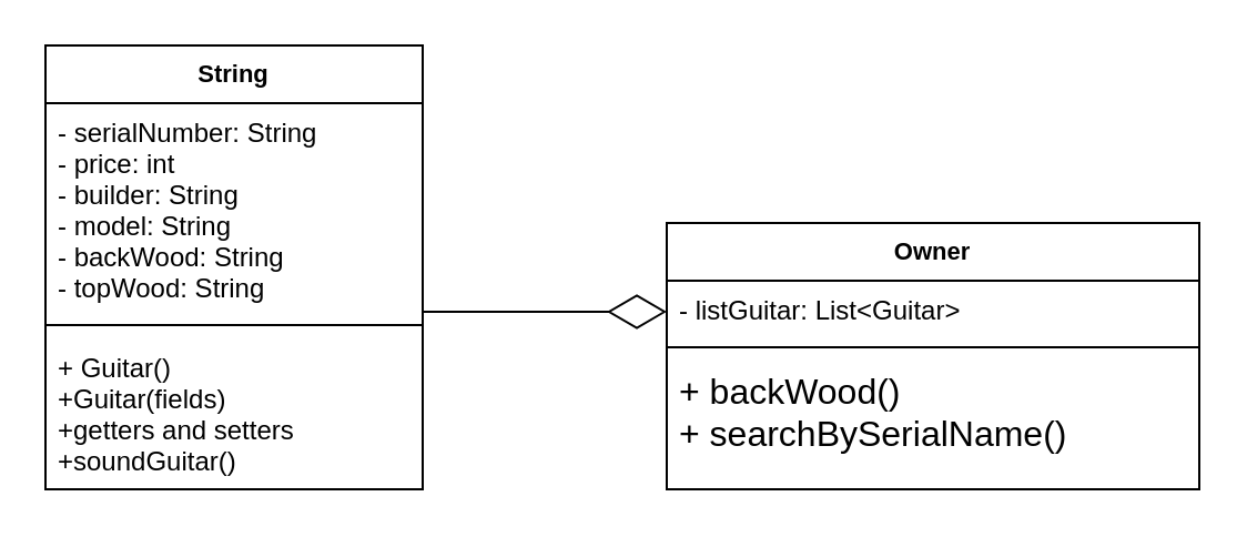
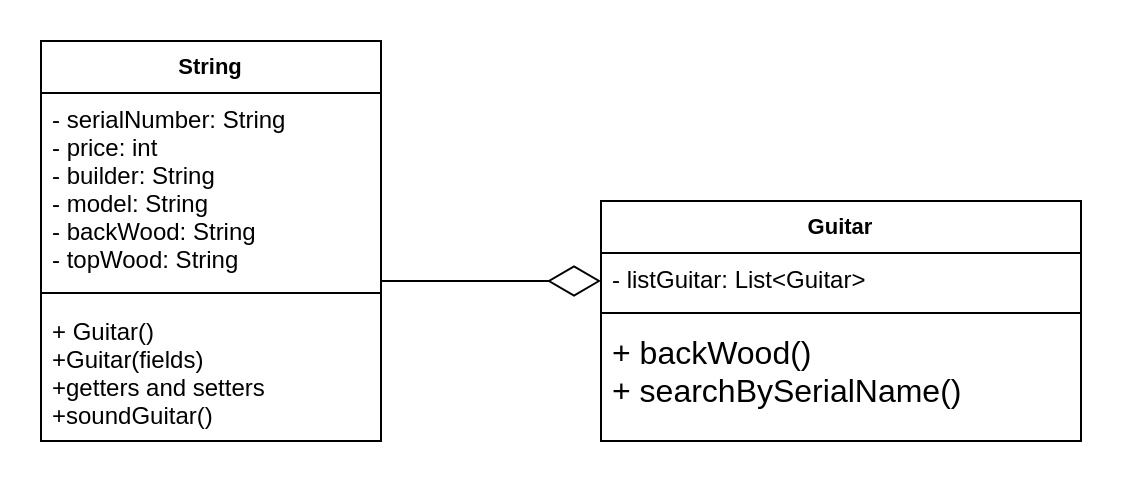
  <mxCell id="0" />
  <mxCell id="1" parent="0" />
  <mxCell id="2" value="" style="endArrow=none;html=1;" edge="1" parent="1"><mxGeometry width="50" height="50" relative="1" as="geometry"><mxPoint x="70" y="80" as="sourcePoint" /><mxPoint x="70" y="80" as="targetPoint" /></mxGeometry></mxCell>
  <mxCell id="3" value="String" style="swimlane;fontStyle=1;align=center;verticalAlign=top;childLayout=stackLayout;horizontal=1;startSize=26;horizontalStack=0;resizeParent=1;resizeParentMax=0;resizeLast=0;collapsible=1;marginBottom=0;fontSize=11;" vertex="1" parent="1"><mxGeometry x="20" y="20" width="170" height="200" as="geometry" /></mxCell>
  <mxCell id="4" value="- serialNumber: String &#10;- price: int &#10;- builder: String&#10;- model: String&#10;- backWood: String&#10;- topWood: String" style="text;strokeColor=none;fillColor=none;align=left;verticalAlign=top;spacingLeft=4;spacingRight=4;overflow=hidden;rotatable=0;points=[[0,0.5],[1,0.5]];portConstraint=eastwest;" vertex="1" parent="3"><mxGeometry y="26" width="170" height="94" as="geometry" /></mxCell>
  <mxCell id="5" value="" style="line;strokeWidth=1;fillColor=none;align=left;verticalAlign=middle;spacingTop=-1;spacingLeft=3;spacingRight=3;rotatable=0;labelPosition=right;points=[];portConstraint=eastwest;" vertex="1" parent="3"><mxGeometry y="120" width="170" height="12" as="geometry" /></mxCell>
  <mxCell id="6" value="+ Guitar()&#10;+Guitar(fields)&#10;+getters and setters&#10;+soundGuitar()" style="text;strokeColor=none;fillColor=none;align=left;verticalAlign=top;spacingLeft=4;spacingRight=4;overflow=hidden;rotatable=0;points=[[0,0.5],[1,0.5]];portConstraint=eastwest;" vertex="1" parent="3"><mxGeometry y="132" width="170" height="68" as="geometry" /></mxCell>
- <mxCell id="7" value="Owner&#10;" style="swimlane;fontStyle=1;align=center;verticalAlign=top;childLayout=stackLayout;horizontal=1;startSize=26;horizontalStack=0;resizeParent=1;resizeParentMax=0;resizeLast=0;collapsible=1;marginBottom=0;fontSize=11;" vertex="1" parent="1"><mxGeometry x="300" y="100" width="240" height="120" as="geometry" /></mxCell>
+ <mxCell id="7" value="Guitar&#10;" style="swimlane;fontStyle=1;align=center;verticalAlign=top;childLayout=stackLayout;horizontal=1;startSize=26;horizontalStack=0;resizeParent=1;resizeParentMax=0;resizeLast=0;collapsible=1;marginBottom=0;fontSize=11;" vertex="1" parent="1"><mxGeometry x="300" y="100" width="240" height="120" as="geometry" /></mxCell>
  <mxCell id="8" value="- listGuitar: List&lt;Guitar&gt;" style="text;strokeColor=none;fillColor=none;align=left;verticalAlign=top;spacingLeft=4;spacingRight=4;overflow=hidden;rotatable=0;points=[[0,0.5],[1,0.5]];portConstraint=eastwest;" vertex="1" parent="7"><mxGeometry y="26" width="240" height="26" as="geometry" /></mxCell>
  <mxCell id="9" value="" style="line;strokeWidth=1;fillColor=none;align=left;verticalAlign=middle;spacingTop=-1;spacingLeft=3;spacingRight=3;rotatable=0;labelPosition=right;points=[];portConstraint=eastwest;" vertex="1" parent="7"><mxGeometry y="52" width="240" height="8" as="geometry" /></mxCell>
  <mxCell id="10" value="+ backWood()&#10;+ searchBySerialName()&#10;" style="text;strokeColor=none;fillColor=none;align=left;verticalAlign=top;spacingLeft=4;spacingRight=4;overflow=hidden;rotatable=0;points=[[0,0.5],[1,0.5]];portConstraint=eastwest;fontSize=16;" vertex="1" parent="7"><mxGeometry y="60" width="240" height="60" as="geometry" /></mxCell>
  <mxCell id="11" value="" style="endArrow=diamondThin;endFill=0;endSize=24;html=1;fontSize=16;align=left;" edge="1" parent="1"><mxGeometry width="160" relative="1" as="geometry"><mxPoint x="190" y="140" as="sourcePoint" /><mxPoint x="300" y="140" as="targetPoint" /></mxGeometry></mxCell>
